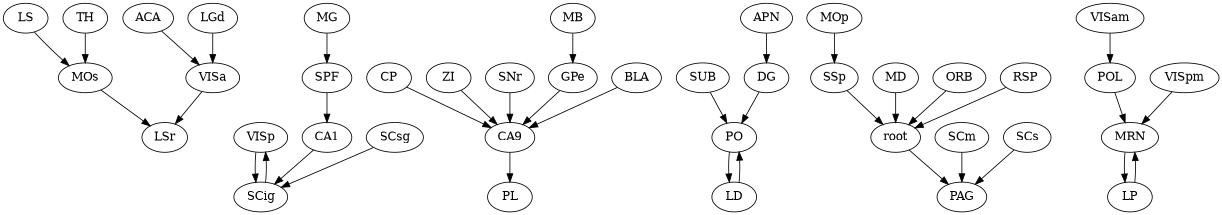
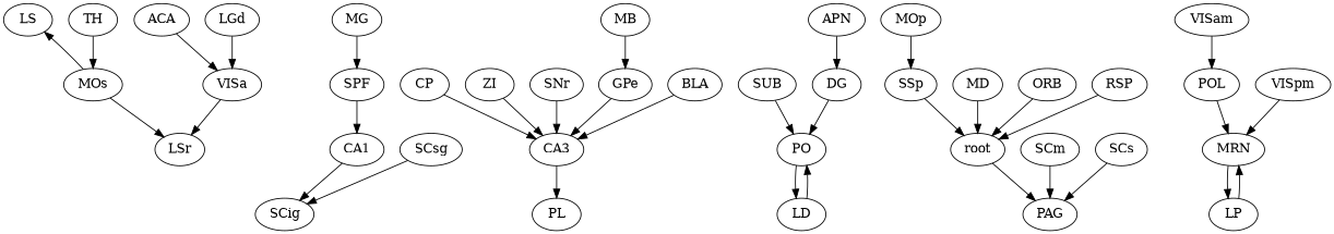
  strict digraph {
    node [region=midbrain]
    LS [region="basal ganglia"]
    MOs [region="non-visual cortex"]
    LSr [region="basal ganglia"]
    ACA [region="non-visual cortex"]
    VISa [region="visual cortex"]
-   VISp [region="visual cortex"]
    SCig
-   CA3 [region=hippocampal label=CA9]
+   CA3 [region=hippocampal]
    PL [region="non-visual cortex"]
    SUB [region=hippocampal]
    PO [region=thalamus]
    LD [region=thalamus]
    DG [region=hippocampal]
    PAG
    root [region=""]
    MOp [region="non-visual cortex"]
    SSp [region="non-visual cortex"]
    CP [region="basal ganglia"]
    LGd [region=thalamus]
    MD [region=thalamus]
    CA1 [region=hippocampal]
    VISam [region="visual cortex"]
    POL [region=thalamus]
    MRN
    LP [region=thalamus]
    ZI
    SNr [region="basal ganglia"]
    MB
    GPe [region="basal ganglia"]
    SCm
    SCs
    ORB [region="non-visual cortex"]
    RSP [region="non-visual cortex"]
    BLA [region="cortical subplate"]
    TH [region=thalamus]
    APN
    VISpm [region="visual cortex"]
    MG [region=thalamus]
    SPF [region=thalamus]
    SCsg
-   LS -> MOs [weight=2.612972142487283]
+   MOs -> LS [weight=2.612972142487283]
    MOs -> LSr [weight=3.061556941569261]
    ACA -> VISa [weight=2.904598866101467]
    VISa -> LSr [weight=3.98409459678166]
-   VISp -> SCig [weight=4.252035636946509]
-   SCig -> VISp [weight=3.662856494723502]
    CA3 -> PL [weight=2.5830902607928325]
    SUB -> PO [weight=2.8428814138126723]
    PO -> LD [weight=3.46752250535297]
    LD -> PO [weight=3.6134514249923595]
    DG -> PO [weight=2.374952257233251]
    root -> PAG [weight=3.668122301096295]
    MOp -> SSp [weight=3.206660642677932]
    SSp -> root [weight=4.823983229557337]
    CP -> CA3 [weight=2.226935043200963]
    LGd -> VISa [weight=8.920860292173588]
    MD -> root [weight=2.5498665169527293]
    CA1 -> SCig [weight=3.368632644738871]
    VISam -> POL [weight=2.620035470774126]
    POL -> MRN [weight=2.98335349925696]
    MRN -> LP [weight=4.857371931896369]
    LP -> MRN [weight=5.598339797258654]
    ZI -> CA3 [weight=3.311587921963892]
    SNr -> CA3 [weight=3.686428263554628]
    MB -> GPe [weight=2.849198250770366]
    GPe -> CA3 [weight=2.4592120576468424]
    SCm -> PAG [weight=4.282950120364317]
    SCs -> PAG [weight=3.7626109970799626]
    ORB -> root [weight=2.6260727741893555]
    RSP -> root [weight=3.045993170914608]
    BLA -> CA3 [weight=2.7254635115308212]
    TH -> MOs [weight=4.055855512644966]
    APN -> DG [weight=2.9118024523425925]
    VISpm -> MRN [weight=2.657318065579116]
    MG -> SPF [weight=6.353136429733607]
    SPF -> CA1 [weight=5.516095524952242]
    SCsg -> SCig [weight=2.9728212306561606]
  }
